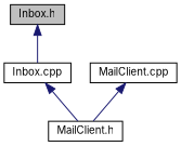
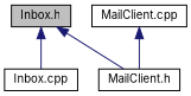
  digraph {
    fontname=Inter
    node [color=black fillcolor=white fontname=Inter fontsize=10 shape=record style=filled]
    edge [color=midnightblue dir=back fontname=Inter fontsize=10 labelfontname=Helvetica labelfontsize=10 style=solid]
    n1 [fillcolor=grey75 fontcolor=black height=0.2 label="Inbox.h" width=0.4]
    n2 [height=0.2 label="Inbox.cpp" width=0.4]
    n3 [height=0.2 label="MailClient.h" width=0.4]
    n4 [height=0.2 label="MailClient.cpp" width=0.4]
    n1 -> n2
-   n2 -> n3
+   n1 -> n3
    n4 -> n3
  }
